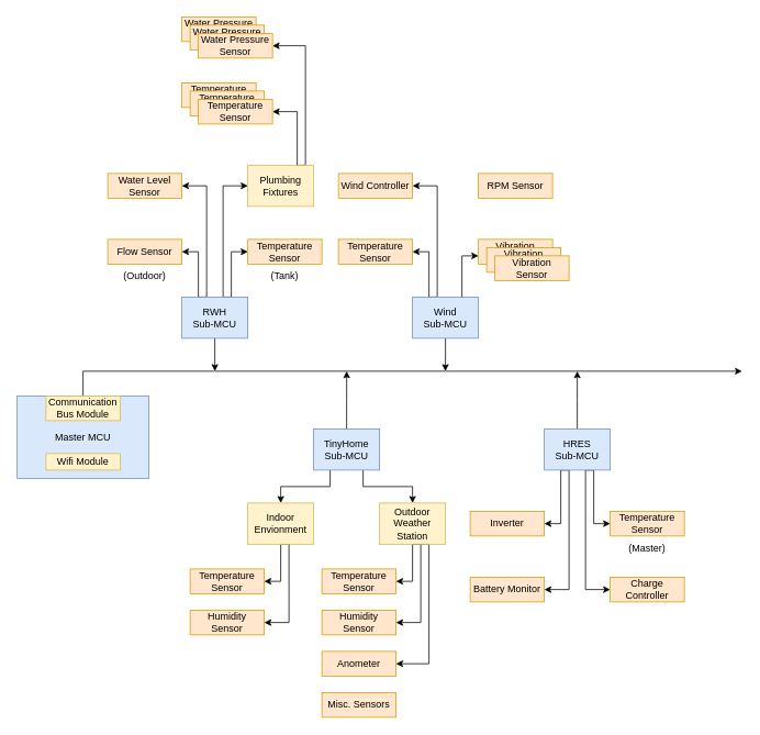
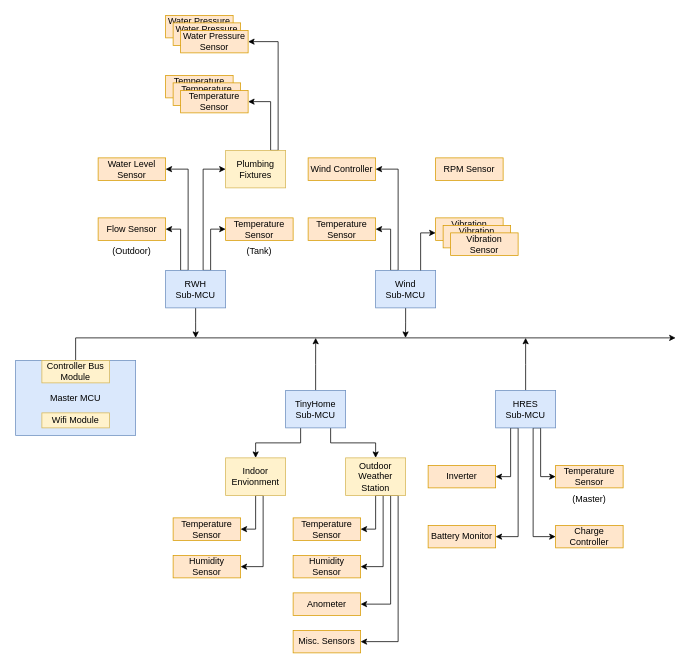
  <mxCell id="0" style=";html=1;" />
  <mxCell id="1" style=";html=1;" parent="0" />
  <mxCell id="2" value="Master MCU" style="rounded=0;whiteSpace=wrap;html=1;fillColor=#dae8fc;strokeColor=#6c8ebf;" vertex="1" parent="1"><mxGeometry x="20" y="480" width="160" height="100" as="geometry" /></mxCell>
  <mxCell id="3" style="edgeStyle=orthogonalEdgeStyle;rounded=0;orthogonalLoop=1;jettySize=auto;html=1;exitX=0.25;exitY=0;exitDx=0;exitDy=0;entryX=1;entryY=0.5;entryDx=0;entryDy=0;" edge="1" parent="1" source="6" target="28"><mxGeometry relative="1" as="geometry" /></mxCell>
  <mxCell id="4" style="edgeStyle=orthogonalEdgeStyle;rounded=0;orthogonalLoop=1;jettySize=auto;html=1;exitX=0.5;exitY=1;exitDx=0;exitDy=0;" edge="1" parent="1" source="6"><mxGeometry relative="1" as="geometry"><mxPoint x="539.857" y="450" as="targetPoint" /></mxGeometry></mxCell>
  <mxCell id="5" style="edgeStyle=orthogonalEdgeStyle;rounded=0;orthogonalLoop=1;jettySize=auto;html=1;exitX=0.25;exitY=0;exitDx=0;exitDy=0;entryX=1;entryY=0.5;entryDx=0;entryDy=0;" edge="1" parent="1" source="6" target="26"><mxGeometry relative="1" as="geometry"><Array as="points"><mxPoint x="530" y="360" /><mxPoint x="530" y="225" /></Array></mxGeometry></mxCell>
  <mxCell id="6" value="Wind &lt;br&gt;Sub-MCU" style="rounded=0;whiteSpace=wrap;html=1;fillColor=#dae8fc;strokeColor=#6c8ebf;" vertex="1" parent="1"><mxGeometry x="500" y="360" width="80" height="50" as="geometry" /></mxCell>
  <mxCell id="7" style="edgeStyle=orthogonalEdgeStyle;rounded=0;orthogonalLoop=1;jettySize=auto;html=1;exitX=0.25;exitY=1;exitDx=0;exitDy=0;entryX=0.5;entryY=0;entryDx=0;entryDy=0;" edge="1" parent="1" source="10" target="44"><mxGeometry relative="1" as="geometry" /></mxCell>
  <mxCell id="8" style="edgeStyle=orthogonalEdgeStyle;rounded=0;orthogonalLoop=1;jettySize=auto;html=1;exitX=0.75;exitY=1;exitDx=0;exitDy=0;entryX=0.5;entryY=0;entryDx=0;entryDy=0;" edge="1" parent="1" source="10" target="41"><mxGeometry relative="1" as="geometry" /></mxCell>
  <mxCell id="9" style="edgeStyle=orthogonalEdgeStyle;rounded=0;orthogonalLoop=1;jettySize=auto;html=1;exitX=0.5;exitY=0;exitDx=0;exitDy=0;" edge="1" parent="1" source="10"><mxGeometry relative="1" as="geometry"><mxPoint x="420.059" y="450" as="targetPoint" /></mxGeometry></mxCell>
  <mxCell id="10" value="TinyHome&lt;br&gt;Sub-MCU" style="rounded=0;whiteSpace=wrap;html=1;fillColor=#dae8fc;strokeColor=#6c8ebf;" vertex="1" parent="1"><mxGeometry x="380" y="520" width="80" height="50" as="geometry" /></mxCell>
  <mxCell id="11" style="edgeStyle=orthogonalEdgeStyle;rounded=0;orthogonalLoop=1;jettySize=auto;html=1;exitX=0.25;exitY=0;exitDx=0;exitDy=0;entryX=1;entryY=0.5;entryDx=0;entryDy=0;" edge="1" parent="1" source="16" target="52"><mxGeometry relative="1" as="geometry" /></mxCell>
  <mxCell id="12" style="edgeStyle=orthogonalEdgeStyle;rounded=0;orthogonalLoop=1;jettySize=auto;html=1;exitX=0.25;exitY=0;exitDx=0;exitDy=0;entryX=1;entryY=0.5;entryDx=0;entryDy=0;" edge="1" parent="1" source="16" target="54"><mxGeometry relative="1" as="geometry"><Array as="points"><mxPoint x="250" y="360" /><mxPoint x="250" y="225" /></Array></mxGeometry></mxCell>
  <mxCell id="13" style="edgeStyle=orthogonalEdgeStyle;rounded=0;orthogonalLoop=1;jettySize=auto;html=1;exitX=0.75;exitY=0;exitDx=0;exitDy=0;entryX=0;entryY=0.5;entryDx=0;entryDy=0;" edge="1" parent="1" source="16" target="55"><mxGeometry relative="1" as="geometry" /></mxCell>
  <mxCell id="14" style="edgeStyle=orthogonalEdgeStyle;rounded=0;orthogonalLoop=1;jettySize=auto;html=1;exitX=0.75;exitY=0;exitDx=0;exitDy=0;entryX=0;entryY=0.5;entryDx=0;entryDy=0;" edge="1" parent="1" source="16" target="59"><mxGeometry relative="1" as="geometry"><Array as="points"><mxPoint x="270" y="360" /><mxPoint x="270" y="225" /></Array></mxGeometry></mxCell>
  <mxCell id="15" style="edgeStyle=orthogonalEdgeStyle;rounded=0;orthogonalLoop=1;jettySize=auto;html=1;exitX=0.5;exitY=1;exitDx=0;exitDy=0;" edge="1" parent="1" source="16"><mxGeometry relative="1" as="geometry"><mxPoint x="260.059" y="450" as="targetPoint" /></mxGeometry></mxCell>
  <mxCell id="16" value="RWH&lt;br&gt;Sub-MCU" style="rounded=0;whiteSpace=wrap;html=1;fillColor=#dae8fc;strokeColor=#6c8ebf;" vertex="1" parent="1"><mxGeometry x="220" y="360" width="80" height="50" as="geometry" /></mxCell>
  <mxCell id="17" style="edgeStyle=orthogonalEdgeStyle;rounded=0;orthogonalLoop=1;jettySize=auto;html=1;exitX=0.25;exitY=1;exitDx=0;exitDy=0;entryX=1;entryY=0.5;entryDx=0;entryDy=0;" edge="1" parent="1" source="22" target="34"><mxGeometry relative="1" as="geometry" /></mxCell>
  <mxCell id="18" style="edgeStyle=orthogonalEdgeStyle;rounded=0;orthogonalLoop=1;jettySize=auto;html=1;exitX=0.75;exitY=1;exitDx=0;exitDy=0;entryX=0;entryY=0.5;entryDx=0;entryDy=0;" edge="1" parent="1" source="22" target="33"><mxGeometry relative="1" as="geometry" /></mxCell>
  <mxCell id="19" style="edgeStyle=orthogonalEdgeStyle;rounded=0;orthogonalLoop=1;jettySize=auto;html=1;exitX=0.5;exitY=0;exitDx=0;exitDy=0;" edge="1" parent="1" source="22"><mxGeometry relative="1" as="geometry"><mxPoint x="700" y="450" as="targetPoint" /></mxGeometry></mxCell>
  <mxCell id="20" style="edgeStyle=orthogonalEdgeStyle;rounded=0;orthogonalLoop=1;jettySize=auto;html=1;exitX=0.25;exitY=1;exitDx=0;exitDy=0;entryX=1;entryY=0.5;entryDx=0;entryDy=0;" edge="1" parent="1" source="22" target="36"><mxGeometry relative="1" as="geometry"><Array as="points"><mxPoint x="690" y="570" /><mxPoint x="690" y="715" /></Array></mxGeometry></mxCell>
  <mxCell id="21" style="edgeStyle=orthogonalEdgeStyle;rounded=0;orthogonalLoop=1;jettySize=auto;html=1;exitX=0.75;exitY=1;exitDx=0;exitDy=0;entryX=0;entryY=0.5;entryDx=0;entryDy=0;" edge="1" parent="1" source="22" target="35"><mxGeometry relative="1" as="geometry"><Array as="points"><mxPoint x="710" y="570" /><mxPoint x="710" y="715" /></Array></mxGeometry></mxCell>
  <mxCell id="22" value="HRES &lt;br&gt;Sub-MCU" style="rounded=0;whiteSpace=wrap;html=1;fillColor=#dae8fc;strokeColor=#6c8ebf;" vertex="1" parent="1"><mxGeometry x="660" y="520" width="80" height="50" as="geometry" /></mxCell>
  <mxCell id="23" value="Wifi Module" style="rounded=0;whiteSpace=wrap;html=1;fillColor=#fff2cc;strokeColor=#d6b656;" vertex="1" parent="1"><mxGeometry x="55" y="550" width="90" height="20" as="geometry" /></mxCell>
  <mxCell id="24" style="edgeStyle=orthogonalEdgeStyle;rounded=0;orthogonalLoop=1;jettySize=auto;html=1;exitX=0.5;exitY=0;exitDx=0;exitDy=0;" edge="1" parent="1" source="25"><mxGeometry relative="1" as="geometry"><mxPoint x="900" y="450" as="targetPoint" /><Array as="points"><mxPoint x="100" y="450" /></Array></mxGeometry></mxCell>
- <mxCell id="25" value="Communication Bus Module" style="rounded=0;whiteSpace=wrap;html=1;fillColor=#fff2cc;strokeColor=#d6b656;" vertex="1" parent="1"><mxGeometry x="55" y="480" width="90" height="30" as="geometry" /></mxCell>
+ <mxCell id="25" value="Controller Bus Module" style="rounded=0;whiteSpace=wrap;html=1;fillColor=#fff2cc;strokeColor=#d6b656;" vertex="1" parent="1"><mxGeometry x="55" y="480" width="90" height="30" as="geometry" /></mxCell>
  <mxCell id="26" value="Wind Controller" style="rounded=0;whiteSpace=wrap;html=1;fillColor=#ffe6cc;strokeColor=#d79b00;" vertex="1" parent="1"><mxGeometry x="410" y="210" width="90" height="30" as="geometry" /></mxCell>
  <mxCell id="27" value="RPM Sensor" style="rounded=0;whiteSpace=wrap;html=1;fillColor=#ffe6cc;strokeColor=#d79b00;" vertex="1" parent="1"><mxGeometry x="580" y="210" width="90" height="30" as="geometry" /></mxCell>
  <mxCell id="28" value="Temperature Sensor" style="rounded=0;whiteSpace=wrap;html=1;fillColor=#ffe6cc;strokeColor=#d79b00;" vertex="1" parent="1"><mxGeometry x="410" y="290" width="90" height="30" as="geometry" /></mxCell>
  <mxCell id="29" value="Vibration Sensor" style="rounded=0;whiteSpace=wrap;html=1;fillColor=#ffe6cc;strokeColor=#d79b00;" vertex="1" parent="1"><mxGeometry x="580" y="290" width="90" height="30" as="geometry" /></mxCell>
  <mxCell id="30" value="Vibration Sensor" style="rounded=0;whiteSpace=wrap;html=1;fillColor=#ffe6cc;strokeColor=#d79b00;" vertex="1" parent="1"><mxGeometry x="590" y="300" width="90" height="30" as="geometry" /></mxCell>
  <mxCell id="31" value="Vibration Sensor" style="rounded=0;whiteSpace=wrap;html=1;fillColor=#ffe6cc;strokeColor=#d79b00;" vertex="1" parent="1"><mxGeometry x="600" y="310" width="90" height="30" as="geometry" /></mxCell>
  <mxCell id="32" style="edgeStyle=orthogonalEdgeStyle;rounded=0;orthogonalLoop=1;jettySize=auto;html=1;exitX=0.75;exitY=0;exitDx=0;exitDy=0;entryX=0;entryY=0.667;entryDx=0;entryDy=0;entryPerimeter=0;" edge="1" parent="1" source="6" target="29"><mxGeometry relative="1" as="geometry" /></mxCell>
  <mxCell id="33" value="Temperature Sensor" style="rounded=0;whiteSpace=wrap;html=1;fillColor=#ffe6cc;strokeColor=#d79b00;" vertex="1" parent="1"><mxGeometry x="740" y="620" width="90" height="30" as="geometry" /></mxCell>
  <mxCell id="34" value="Inverter" style="rounded=0;whiteSpace=wrap;html=1;fillColor=#ffe6cc;strokeColor=#d79b00;" vertex="1" parent="1"><mxGeometry x="570" y="620" width="90" height="30" as="geometry" /></mxCell>
  <mxCell id="35" value="Charge Controller" style="rounded=0;whiteSpace=wrap;html=1;fillColor=#ffe6cc;strokeColor=#d79b00;" vertex="1" parent="1"><mxGeometry x="740" y="700" width="90" height="30" as="geometry" /></mxCell>
  <mxCell id="36" value="Battery Monitor" style="rounded=0;whiteSpace=wrap;html=1;fillColor=#ffe6cc;strokeColor=#d79b00;" vertex="1" parent="1"><mxGeometry x="570" y="700" width="90" height="30" as="geometry" /></mxCell>
  <mxCell id="37" style="edgeStyle=orthogonalEdgeStyle;rounded=0;orthogonalLoop=1;jettySize=auto;html=1;exitX=0.5;exitY=1;exitDx=0;exitDy=0;entryX=1;entryY=0.5;entryDx=0;entryDy=0;" edge="1" parent="1" source="41" target="48"><mxGeometry relative="1" as="geometry" /></mxCell>
  <mxCell id="38" style="edgeStyle=orthogonalEdgeStyle;rounded=0;orthogonalLoop=1;jettySize=auto;html=1;exitX=0.5;exitY=1;exitDx=0;exitDy=0;entryX=1;entryY=0.5;entryDx=0;entryDy=0;" edge="1" parent="1" source="41" target="49"><mxGeometry relative="1" as="geometry"><Array as="points"><mxPoint x="510" y="660" /><mxPoint x="510" y="755" /></Array></mxGeometry></mxCell>
  <mxCell id="39" style="edgeStyle=orthogonalEdgeStyle;rounded=0;orthogonalLoop=1;jettySize=auto;html=1;exitX=0.5;exitY=1;exitDx=0;exitDy=0;entryX=1;entryY=0.5;entryDx=0;entryDy=0;" edge="1" parent="1" source="41" target="50"><mxGeometry relative="1" as="geometry"><Array as="points"><mxPoint x="520" y="660" /><mxPoint x="520" y="805" /></Array></mxGeometry></mxCell>
+ <mxCell id="40" style="edgeStyle=orthogonalEdgeStyle;rounded=0;orthogonalLoop=1;jettySize=auto;html=1;exitX=0.5;exitY=1;exitDx=0;exitDy=0;entryX=1;entryY=0.5;entryDx=0;entryDy=0;" edge="1" parent="1" source="41" target="51"><mxGeometry relative="1" as="geometry"><Array as="points"><mxPoint x="530" y="660" /><mxPoint x="530" y="855" /></Array></mxGeometry></mxCell>
  <mxCell id="41" value="Outdoor Weather Station" style="rounded=0;whiteSpace=wrap;html=1;fillColor=#fff2cc;strokeColor=#d6b656;" vertex="1" parent="1"><mxGeometry x="460" y="610" width="80" height="50" as="geometry" /></mxCell>
  <mxCell id="42" style="edgeStyle=orthogonalEdgeStyle;rounded=0;orthogonalLoop=1;jettySize=auto;html=1;exitX=0.5;exitY=1;exitDx=0;exitDy=0;entryX=1;entryY=0.5;entryDx=0;entryDy=0;" edge="1" parent="1" source="44" target="45"><mxGeometry relative="1" as="geometry" /></mxCell>
  <mxCell id="43" style="edgeStyle=orthogonalEdgeStyle;rounded=0;orthogonalLoop=1;jettySize=auto;html=1;exitX=0.5;exitY=1;exitDx=0;exitDy=0;entryX=1;entryY=0.5;entryDx=0;entryDy=0;" edge="1" parent="1" source="44" target="47"><mxGeometry relative="1" as="geometry"><Array as="points"><mxPoint x="350" y="660" /><mxPoint x="350" y="755" /></Array></mxGeometry></mxCell>
  <mxCell id="44" value="Indoor Envionment" style="rounded=0;whiteSpace=wrap;html=1;fillColor=#fff2cc;strokeColor=#d6b656;" vertex="1" parent="1"><mxGeometry x="300" y="610" width="80" height="50" as="geometry" /></mxCell>
  <mxCell id="45" value="Temperature Sensor" style="rounded=0;whiteSpace=wrap;html=1;fillColor=#ffe6cc;strokeColor=#d79b00;" vertex="1" parent="1"><mxGeometry x="230" y="690" width="90" height="30" as="geometry" /></mxCell>
  <mxCell id="46" value="(Master)" style="text;html=1;strokeColor=none;fillColor=none;align=center;verticalAlign=middle;whiteSpace=wrap;rounded=0;" vertex="1" parent="1"><mxGeometry x="755" y="650" width="60" height="30" as="geometry" /></mxCell>
  <mxCell id="47" value="Humidity Sensor" style="rounded=0;whiteSpace=wrap;html=1;fillColor=#ffe6cc;strokeColor=#d79b00;" vertex="1" parent="1"><mxGeometry x="230" y="740" width="90" height="30" as="geometry" /></mxCell>
  <mxCell id="48" value="Temperature Sensor" style="rounded=0;whiteSpace=wrap;html=1;fillColor=#ffe6cc;strokeColor=#d79b00;" vertex="1" parent="1"><mxGeometry x="390" y="690" width="90" height="30" as="geometry" /></mxCell>
  <mxCell id="49" value="Humidity Sensor" style="rounded=0;whiteSpace=wrap;html=1;fillColor=#ffe6cc;strokeColor=#d79b00;" vertex="1" parent="1"><mxGeometry x="390" y="740" width="90" height="30" as="geometry" /></mxCell>
  <mxCell id="50" value="Anometer" style="rounded=0;whiteSpace=wrap;html=1;fillColor=#ffe6cc;strokeColor=#d79b00;" vertex="1" parent="1"><mxGeometry x="390" y="790" width="90" height="30" as="geometry" /></mxCell>
  <mxCell id="51" value="Misc. Sensors" style="rounded=0;whiteSpace=wrap;html=1;fillColor=#ffe6cc;strokeColor=#d79b00;" vertex="1" parent="1"><mxGeometry x="390" y="840" width="90" height="30" as="geometry" /></mxCell>
  <mxCell id="52" value="Flow Sensor" style="rounded=0;whiteSpace=wrap;html=1;fillColor=#ffe6cc;strokeColor=#d79b00;" vertex="1" parent="1"><mxGeometry x="130" y="290" width="90" height="30" as="geometry" /></mxCell>
  <mxCell id="53" value="(Outdoor)" style="text;html=1;strokeColor=none;fillColor=none;align=center;verticalAlign=middle;whiteSpace=wrap;rounded=0;" vertex="1" parent="1"><mxGeometry x="130" y="320" width="90" height="30" as="geometry" /></mxCell>
  <mxCell id="54" value="Water Level Sensor" style="rounded=0;whiteSpace=wrap;html=1;fillColor=#ffe6cc;strokeColor=#d79b00;" vertex="1" parent="1"><mxGeometry x="130" y="210" width="90" height="30" as="geometry" /></mxCell>
  <mxCell id="55" value="Temperature Sensor" style="rounded=0;whiteSpace=wrap;html=1;fillColor=#ffe6cc;strokeColor=#d79b00;" vertex="1" parent="1"><mxGeometry x="300" y="290" width="90" height="30" as="geometry" /></mxCell>
  <mxCell id="56" value="(Tank)" style="text;html=1;strokeColor=none;fillColor=none;align=center;verticalAlign=middle;whiteSpace=wrap;rounded=0;" vertex="1" parent="1"><mxGeometry x="300" y="320" width="90" height="30" as="geometry" /></mxCell>
  <mxCell id="57" style="edgeStyle=orthogonalEdgeStyle;rounded=0;orthogonalLoop=1;jettySize=auto;html=1;exitX=0.75;exitY=0;exitDx=0;exitDy=0;entryX=1;entryY=0.5;entryDx=0;entryDy=0;" edge="1" parent="1" source="59" target="65"><mxGeometry relative="1" as="geometry" /></mxCell>
  <mxCell id="58" style="edgeStyle=orthogonalEdgeStyle;rounded=0;orthogonalLoop=1;jettySize=auto;html=1;exitX=0.75;exitY=0;exitDx=0;exitDy=0;entryX=1;entryY=0.5;entryDx=0;entryDy=0;" edge="1" parent="1" source="59" target="63"><mxGeometry relative="1" as="geometry"><Array as="points"><mxPoint x="370" y="200" /><mxPoint x="370" y="55" /></Array></mxGeometry></mxCell>
  <mxCell id="59" value="Plumbing Fixtures" style="rounded=0;whiteSpace=wrap;html=1;fillColor=#fff2cc;strokeColor=#d6b656;" vertex="1" parent="1"><mxGeometry x="300" y="200" width="80" height="50" as="geometry" /></mxCell>
  <mxCell id="60" value="Water Pressure Sensor" style="rounded=0;whiteSpace=wrap;html=1;fillColor=#ffe6cc;strokeColor=#d79b00;" vertex="1" parent="1"><mxGeometry x="220" y="20" width="90" height="30" as="geometry" /></mxCell>
  <mxCell id="61" value="Temperature Sensor" style="rounded=0;whiteSpace=wrap;html=1;fillColor=#ffe6cc;strokeColor=#d79b00;" vertex="1" parent="1"><mxGeometry x="220" y="100" width="90" height="30" as="geometry" /></mxCell>
  <mxCell id="62" value="Water Pressure Sensor" style="rounded=0;whiteSpace=wrap;html=1;fillColor=#ffe6cc;strokeColor=#d79b00;" vertex="1" parent="1"><mxGeometry x="230" y="30" width="90" height="30" as="geometry" /></mxCell>
  <mxCell id="63" value="Water Pressure Sensor" style="rounded=0;whiteSpace=wrap;html=1;fillColor=#ffe6cc;strokeColor=#d79b00;" vertex="1" parent="1"><mxGeometry x="240" y="40" width="90" height="30" as="geometry" /></mxCell>
  <mxCell id="64" value="Temperature Sensor" style="rounded=0;whiteSpace=wrap;html=1;fillColor=#ffe6cc;strokeColor=#d79b00;" vertex="1" parent="1"><mxGeometry x="230" y="110" width="90" height="30" as="geometry" /></mxCell>
  <mxCell id="65" value="Temperature Sensor" style="rounded=0;whiteSpace=wrap;html=1;fillColor=#ffe6cc;strokeColor=#d79b00;" vertex="1" parent="1"><mxGeometry x="240" y="120" width="90" height="30" as="geometry" /></mxCell>
